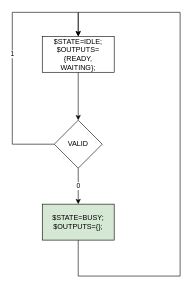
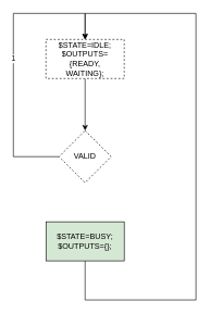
  <mxCell id="0" />
  <mxCell id="1" parent="0" />
  <mxCell id="2" style="edgeStyle=orthogonalEdgeStyle;rounded=0;orthogonalLoop=1;jettySize=auto;html=1;exitX=0.5;exitY=1;exitDx=0;exitDy=0;entryX=0.5;entryY=0;entryDx=0;entryDy=0;" parent="1" source="3" target="6" edge="1"><mxGeometry relative="1" as="geometry" /></mxCell>
- <mxCell id="3" value="$STATE=IDLE;&lt;br&gt;$OUTPUTS={READY,&lt;br&gt;WAITING};" style="rounded=0;whiteSpace=wrap;html=1;" parent="1" vertex="1"><mxGeometry x="70" y="60" width="120" height="60" as="geometry" /></mxCell>
+ <mxCell id="3" value="$STATE=IDLE;&lt;br&gt;$OUTPUTS={READY,&lt;br&gt;WAITING};" style="rounded=0;whiteSpace=wrap;html=1;dashed=1;" parent="1" vertex="1"><mxGeometry x="70" y="60" width="120" height="60" as="geometry" /></mxCell>
  <mxCell id="4" value="1" style="edgeStyle=orthogonalEdgeStyle;rounded=0;orthogonalLoop=1;jettySize=auto;html=1;exitX=0;exitY=0.5;exitDx=0;exitDy=0;entryX=0.5;entryY=0;entryDx=0;entryDy=0;" parent="1" source="6" target="3" edge="1"><mxGeometry relative="1" as="geometry"><Array as="points"><mxPoint x="20" y="240" /><mxPoint x="20" y="20" /><mxPoint x="130" y="20" /></Array></mxGeometry></mxCell>
- <mxCell id="5" value="0" style="edgeStyle=orthogonalEdgeStyle;rounded=0;orthogonalLoop=1;jettySize=auto;html=1;exitX=0.5;exitY=1;exitDx=0;exitDy=0;entryX=0.5;entryY=0;entryDx=0;entryDy=0;" parent="1" source="6" target="8" edge="1"><mxGeometry relative="1" as="geometry" /></mxCell>
- <mxCell id="6" value="VALID" style="rhombus;whiteSpace=wrap;html=1;" parent="1" vertex="1"><mxGeometry x="90" y="200" width="80" height="80" as="geometry" /></mxCell>
+ <mxCell id="6" value="VALID" style="rhombus;whiteSpace=wrap;html=1;dashed=1;" parent="1" vertex="1"><mxGeometry x="90" y="200" width="80" height="80" as="geometry" /></mxCell>
  <mxCell id="7" style="edgeStyle=orthogonalEdgeStyle;rounded=0;orthogonalLoop=1;jettySize=auto;html=1;entryX=0.5;entryY=0;entryDx=0;entryDy=0;" parent="1" source="8" target="3" edge="1"><mxGeometry relative="1" as="geometry"><Array as="points"><mxPoint x="130" y="460" /><mxPoint x="300" y="460" /><mxPoint x="300" y="20" /><mxPoint x="130" y="20" /></Array></mxGeometry></mxCell>
  <mxCell id="8" value="$STATE=BUSY;&lt;br&gt;$OUTPUTS={};" style="rounded=0;whiteSpace=wrap;html=1;fillColor=#d5e8d4;" parent="1" vertex="1"><mxGeometry x="70" y="340" width="120" height="60" as="geometry" /></mxCell>
